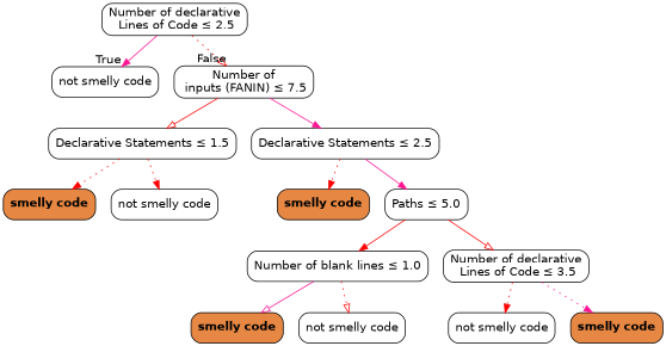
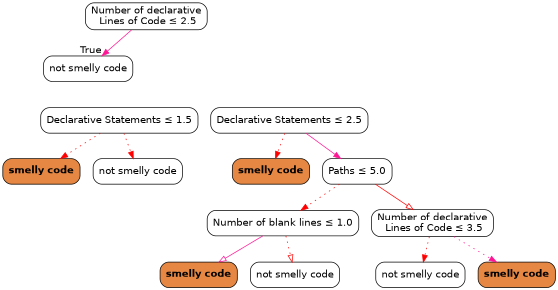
  digraph {
    node [color=black fillcolor="#FFFFFF" fontname=helvetica shape=box style="filled, rounded"]
    edge [arrowhead=normal color=red fontname=helvetica style=solid]
    n1 [label=<Number of declarative<br/> Lines of Code &le; 2.5>]
    n2 [label=<not smelly code>]
-   n3 [label=<Number of<br/> inputs (FANIN) &le; 7.5>]
    n4 [label=<Declarative Statements &le; 1.5>]
    n5 [label=<Declarative Statements &le; 2.5>]
    n6 [fillcolor="#e68743" label=<<b>smelly code</b>>]
    n7 [label=<not smelly code>]
    n8 [fillcolor="#e68743" label=<<b>smelly code</b>>]
    n9 [label=<Paths &le; 5.0>]
    n10 [label=<Number of blank lines &le; 1.0>]
    n11 [label=<Number of declarative<br/> Lines of Code &le; 3.5>]
    n12 [fillcolor="#e68743" label=<<b>smelly code</b>>]
    n13 [label=<not smelly code>]
    n14 [label=<not smelly code>]
    n15 [fillcolor="#e68743" label=<<b>smelly code</b>>]
    n1 -> n2 [color=deeppink headlabel=True labelangle=45 labeldistance=2.5]
-   n1 -> n3 [arrowhead=onormal headlabel=False labelangle=-45 labeldistance=2.5 style=dotted]
-   n3 -> n4 [arrowhead=onormal]
-   n3 -> n5 [color=deeppink]
    n4 -> n6 [style=dotted]
    n4 -> n7 [style=dotted]
    n5 -> n8 [style=dotted]
    n5 -> n9 [color=deeppink]
-   n9 -> n10
+   n9 -> n10 [style=dotted]
    n9 -> n11 [arrowhead=onormal]
    n10 -> n12 [arrowhead=onormal color=deeppink]
    n10 -> n13 [arrowhead=onormal style=dotted]
    n11 -> n14 [style=dotted]
    n11 -> n15 [color=deeppink style=dotted]
  }
